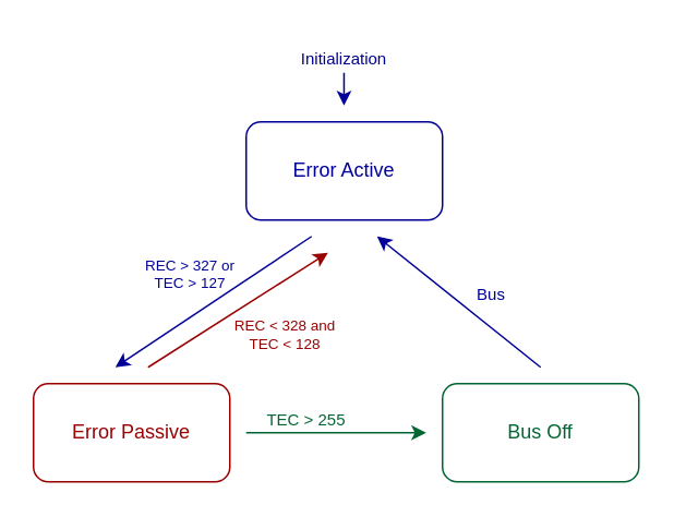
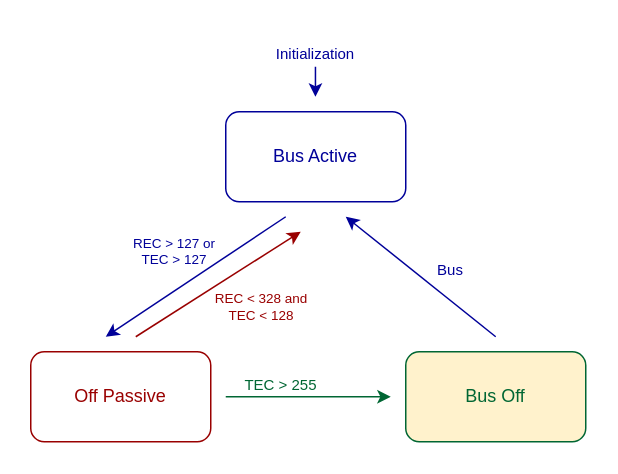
  <mxCell id="0" />
  <mxCell id="1" parent="0" />
- <mxCell id="2" value="Error Active" style="rounded=1;whiteSpace=wrap;html=1;strokeColor=#000099;fontColor=#000099;" parent="1" vertex="1"><mxGeometry x="150" y="74" width="120" height="60" as="geometry" /></mxCell>
- <mxCell id="3" value="Error Passive" style="rounded=1;whiteSpace=wrap;html=1;strokeColor=#990000;fontColor=#990000;" parent="1" vertex="1"><mxGeometry x="20" y="234" width="120" height="60" as="geometry" /></mxCell>
- <mxCell id="4" value="Bus Off" style="rounded=1;whiteSpace=wrap;html=1;strokeColor=#006633;fontColor=#006633;" parent="1" vertex="1"><mxGeometry x="270" y="234" width="120" height="60" as="geometry" /></mxCell>
+ <mxCell id="2" value="Bus Active" style="rounded=1;whiteSpace=wrap;html=1;strokeColor=#000099;fontColor=#000099;" parent="1" vertex="1"><mxGeometry x="150" y="74" width="120" height="60" as="geometry" /></mxCell>
+ <mxCell id="3" value="Off Passive" style="rounded=1;whiteSpace=wrap;html=1;strokeColor=#990000;fontColor=#990000;" parent="1" vertex="1"><mxGeometry x="20" y="234" width="120" height="60" as="geometry" /></mxCell>
+ <mxCell id="4" value="Bus Off" style="rounded=1;whiteSpace=wrap;html=1;strokeColor=#006633;fontColor=#006633;fillColor=#fff2cc;" parent="1" vertex="1"><mxGeometry x="270" y="234" width="120" height="60" as="geometry" /></mxCell>
  <mxCell id="5" value="" style="endArrow=classic;html=1;rounded=0;fontColor=#006633;strokeColor=#006633;" parent="1" edge="1"><mxGeometry width="50" height="50" relative="1" as="geometry"><mxPoint x="150" y="264" as="sourcePoint" /><mxPoint x="260" y="264" as="targetPoint" /></mxGeometry></mxCell>
  <mxCell id="6" value="" style="endArrow=classic;html=1;rounded=0;strokeColor=#000099;" parent="1" edge="1"><mxGeometry width="50" height="50" relative="1" as="geometry"><mxPoint x="330" y="224" as="sourcePoint" /><mxPoint x="230" y="144" as="targetPoint" /></mxGeometry></mxCell>
  <mxCell id="7" value="" style="endArrow=none;html=1;rounded=0;strokeColor=#000099;startArrow=classic;startFill=1;endFill=0;" parent="1" edge="1"><mxGeometry width="50" height="50" relative="1" as="geometry"><mxPoint x="70" y="224" as="sourcePoint" /><mxPoint x="190" y="144" as="targetPoint" /></mxGeometry></mxCell>
  <mxCell id="8" value="" style="endArrow=none;html=1;rounded=0;strokeColor=#990000;startArrow=classic;startFill=1;endFill=0;" parent="1" edge="1"><mxGeometry width="50" height="50" relative="1" as="geometry"><mxPoint x="200" y="154" as="sourcePoint" /><mxPoint x="90" y="224" as="targetPoint" /></mxGeometry></mxCell>
  <mxCell id="9" value="&lt;p style=&quot;font-size: 10px;&quot;&gt;&lt;font color=&quot;#006633&quot; style=&quot;font-size: 10px;&quot;&gt;TEC &amp;gt; 255&lt;/font&gt;&lt;/p&gt;" style="text;html=1;strokeColor=none;fillColor=none;align=center;verticalAlign=middle;whiteSpace=wrap;rounded=0;fontSize=10;" parent="1" vertex="1"><mxGeometry x="157" y="241" width="60" height="30" as="geometry" /></mxCell>
  <mxCell id="10" value="&lt;p style=&quot;font-size: 10px;&quot;&gt;&lt;font style=&quot;font-size: 10px;&quot;&gt;Bus&lt;/font&gt;&lt;/p&gt;" style="text;html=1;strokeColor=none;fillColor=none;align=center;verticalAlign=middle;whiteSpace=wrap;rounded=0;fontColor=#000099;fontSize=10;" parent="1" vertex="1"><mxGeometry x="270" y="164" width="60" height="30" as="geometry" /></mxCell>
- <mxCell id="11" value="&lt;div style=&quot;font-size: 9px;&quot;&gt;&lt;span style=&quot;background-color: initial;&quot;&gt;REC &amp;gt; 327 or&lt;br&gt;TEC &amp;gt; 127&lt;/span&gt;&lt;br&gt;&lt;/div&gt;" style="text;html=1;strokeColor=none;fillColor=none;align=center;verticalAlign=middle;whiteSpace=wrap;rounded=0;fontColor=#000099;fontSize=9;" parent="1" vertex="1"><mxGeometry x="71" y="142" width="90" height="50" as="geometry" /></mxCell>
+ <mxCell id="11" value="&lt;div style=&quot;font-size: 9px;&quot;&gt;&lt;span style=&quot;background-color: initial;&quot;&gt;REC &amp;gt; 127 or&lt;br&gt;TEC &amp;gt; 127&lt;/span&gt;&lt;br&gt;&lt;/div&gt;" style="text;html=1;strokeColor=none;fillColor=none;align=center;verticalAlign=middle;whiteSpace=wrap;rounded=0;fontColor=#000099;fontSize=9;" parent="1" vertex="1"><mxGeometry x="71" y="142" width="90" height="50" as="geometry" /></mxCell>
  <mxCell id="12" value="&lt;div style=&quot;font-size: 9px;&quot;&gt;&lt;span style=&quot;background-color: initial;&quot;&gt;REC &amp;lt; 328 and&lt;br&gt;TEC &amp;lt; 128&lt;/span&gt;&lt;/div&gt;" style="text;html=1;strokeColor=none;fillColor=none;align=center;verticalAlign=middle;whiteSpace=wrap;rounded=0;fontColor=#990000;fontSize=9;" parent="1" vertex="1"><mxGeometry x="129" y="179" width="90" height="50" as="geometry" /></mxCell>
  <mxCell id="13" value="" style="endArrow=classic;html=1;rounded=0;strokeColor=#000099;" parent="1" edge="1"><mxGeometry width="50" height="50" relative="1" as="geometry"><mxPoint x="209.8" y="44" as="sourcePoint" /><mxPoint x="209.8" y="64" as="targetPoint" /></mxGeometry></mxCell>
  <mxCell id="14" value="&lt;p style=&quot;font-size: 10px;&quot;&gt;&lt;font style=&quot;font-size: 10px;&quot;&gt;Initialization&lt;/font&gt;&lt;/p&gt;" style="text;html=1;strokeColor=none;fillColor=none;align=center;verticalAlign=middle;whiteSpace=wrap;rounded=0;fontColor=#000099;fontSize=10;" vertex="1" parent="1"><mxGeometry x="180" y="20" width="60" height="30" as="geometry" /></mxCell>
